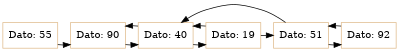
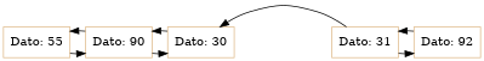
  digraph {
    node [color=burlywood shape=box]
    n1 [label="Dato: 55"]
    n2 [label="Dato: 90"]
-   n3 [label="Dato: 40"]
-   n4 [label="Dato: 19"]
-   n5 [label="Dato: 51"]
+   n3 [label="Dato: 30"]
+   n5 [label="Dato: 31"]
    n6 [label="Dato: 92"]
    subgraph sub_1 {
      rank=same
      n1
      n2
      n3
-     n4
      n5
      n6
    }
    n1 -> n2
+   n2 -> n1
    n2 -> n3
    n3 -> n2
-   n3 -> n4
-   n4 -> n3
-   n4 -> n5
    n5 -> n3
    n5 -> n6
    n6 -> n5
  }
